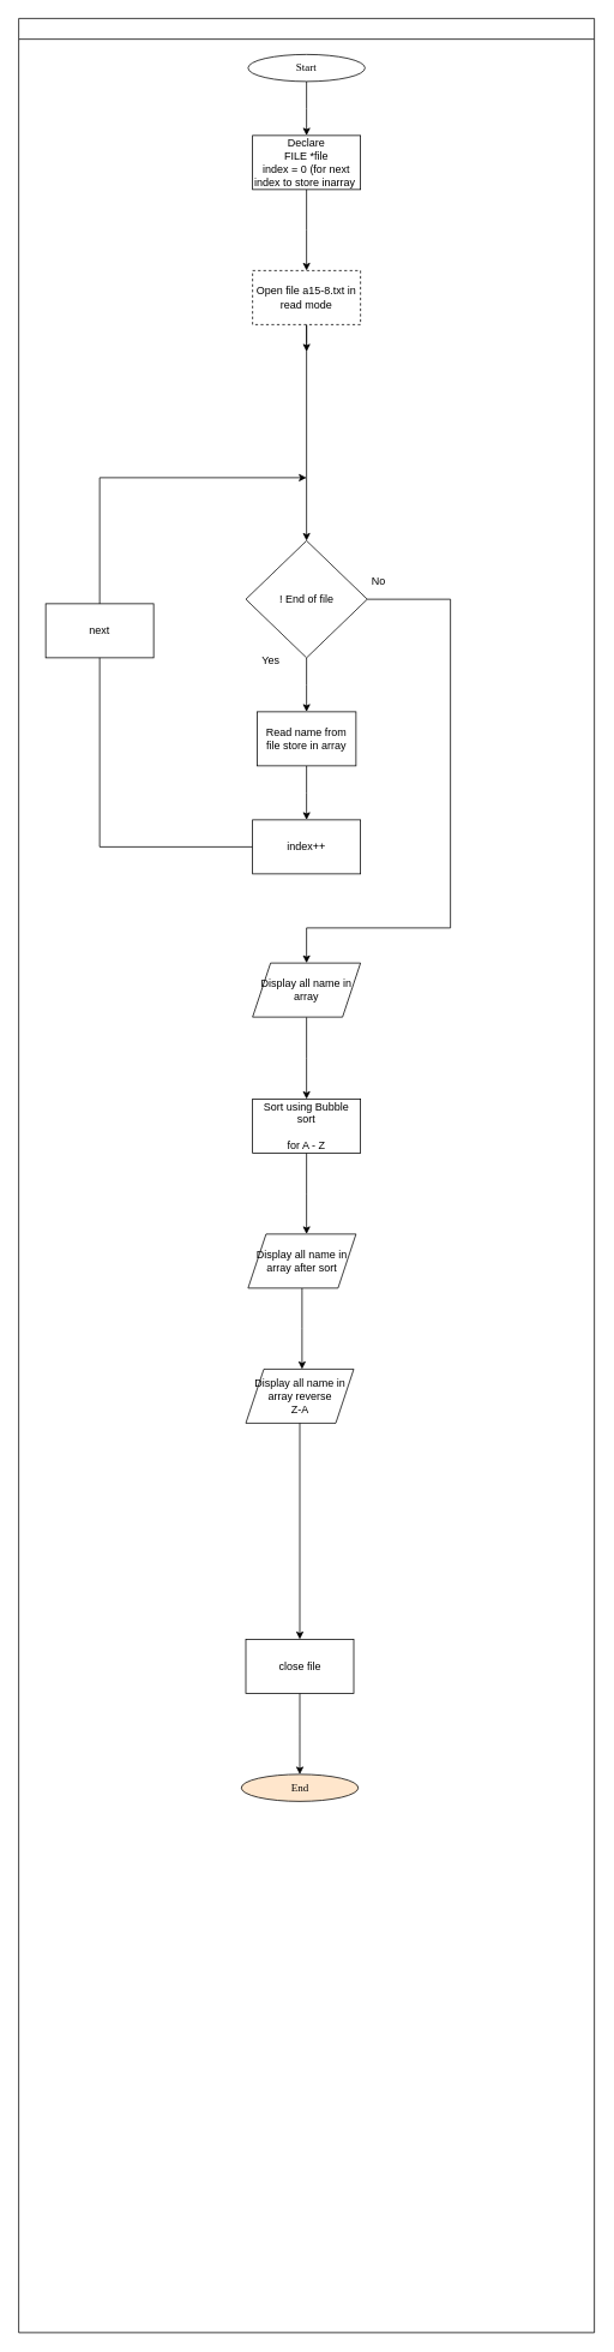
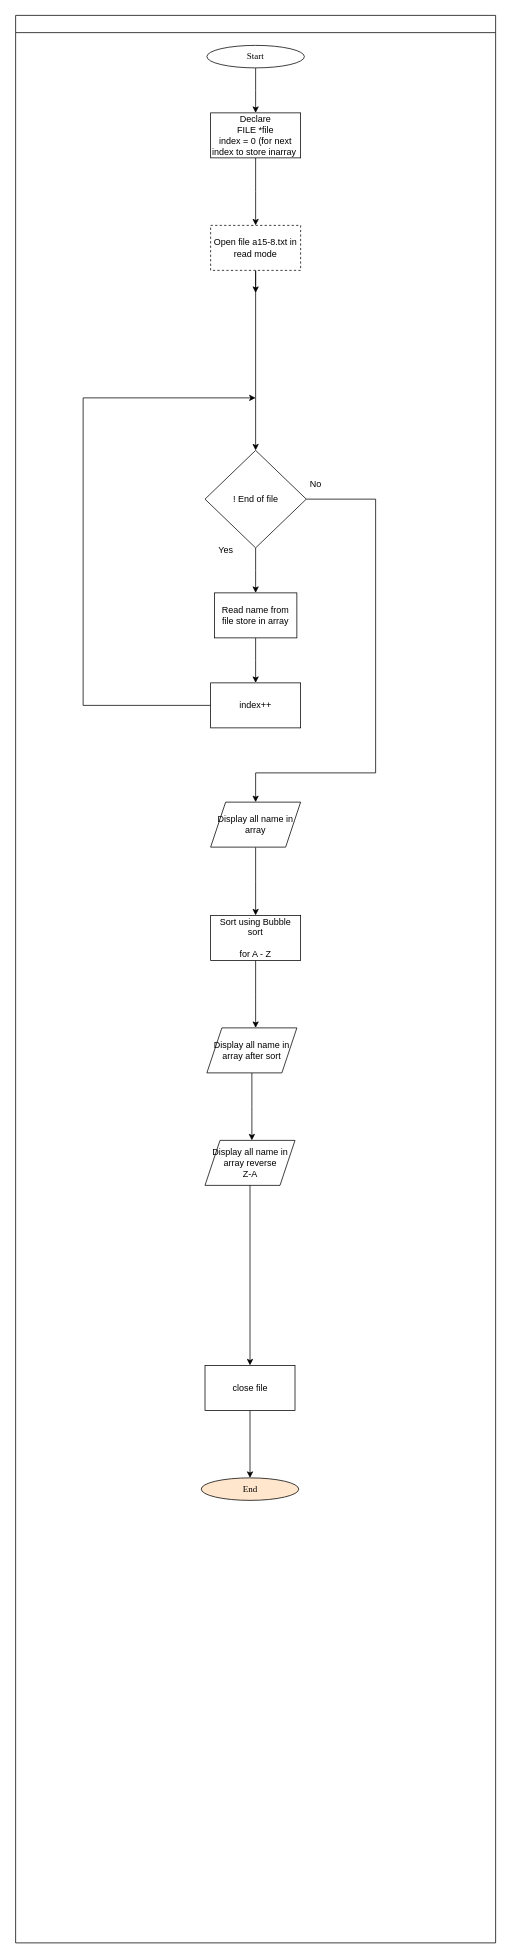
  <mxCell id="0" />
  <mxCell id="1" parent="0" />
  <mxCell id="2" value="" style="swimlane;fontFamily=Sarabun;fontSource=https%3A%2F%2Ffonts.googleapis.com%2Fcss%3Ffamily%3DSarabun;" parent="1" vertex="1"><mxGeometry x="20" y="20" width="640" height="2570" as="geometry" /></mxCell>
  <mxCell id="3" style="edgeStyle=orthogonalEdgeStyle;rounded=0;orthogonalLoop=1;jettySize=auto;html=1;" parent="2" source="4" edge="1"><mxGeometry relative="1" as="geometry"><mxPoint x="320" y="130" as="targetPoint" /></mxGeometry></mxCell>
  <mxCell id="4" value="&lt;font data-font-src=&quot;https://fonts.googleapis.com/css?family=Sarabun&quot; face=&quot;Sarabun&quot;&gt;Start&lt;/font&gt;" style="ellipse;whiteSpace=wrap;html=1;" parent="2" vertex="1"><mxGeometry x="255" y="40" width="130" height="30" as="geometry" /></mxCell>
  <mxCell id="5" style="edgeStyle=orthogonalEdgeStyle;rounded=0;orthogonalLoop=1;jettySize=auto;html=1;" parent="2" source="6" edge="1"><mxGeometry relative="1" as="geometry"><mxPoint x="320" y="280" as="targetPoint" /></mxGeometry></mxCell>
  <mxCell id="6" value="Declare&lt;br&gt;FILE *file&lt;div&gt;index = 0 (for next index to store inarray&amp;nbsp;&lt;/div&gt;" style="rounded=0;whiteSpace=wrap;html=1;" parent="2" vertex="1"><mxGeometry x="260" y="130" width="120" height="60" as="geometry" /></mxCell>
  <mxCell id="7" style="edgeStyle=orthogonalEdgeStyle;rounded=0;orthogonalLoop=1;jettySize=auto;html=1;entryX=0.5;entryY=0;entryDx=0;entryDy=0;" parent="2" source="9" edge="1"><mxGeometry relative="1" as="geometry"><mxPoint x="320" y="370" as="targetPoint" /></mxGeometry></mxCell>
  <mxCell id="8" style="edgeStyle=orthogonalEdgeStyle;rounded=0;orthogonalLoop=1;jettySize=auto;html=1;entryX=0.5;entryY=0;entryDx=0;entryDy=0;" edge="1" parent="2" source="9" target="12"><mxGeometry relative="1" as="geometry" /></mxCell>
  <mxCell id="9" value="Open file&amp;nbsp;a15-8.txt in read mode" style="rounded=0;whiteSpace=wrap;html=1;dashed=1;" parent="2" vertex="1"><mxGeometry x="260" y="280" width="120" height="60" as="geometry" /></mxCell>
  <mxCell id="10" style="edgeStyle=orthogonalEdgeStyle;rounded=0;orthogonalLoop=1;jettySize=auto;html=1;" parent="2" source="12" edge="1"><mxGeometry relative="1" as="geometry"><mxPoint x="320" y="770" as="targetPoint" /></mxGeometry></mxCell>
  <mxCell id="11" style="edgeStyle=orthogonalEdgeStyle;rounded=0;orthogonalLoop=1;jettySize=auto;html=1;" edge="1" parent="2" source="12" target="20"><mxGeometry relative="1" as="geometry"><Array as="points"><mxPoint x="480" y="645" /><mxPoint x="480" y="1010" /><mxPoint x="320" y="1010" /></Array></mxGeometry></mxCell>
  <mxCell id="12" value="! End of file" style="rhombus;whiteSpace=wrap;html=1;" parent="2" vertex="1"><mxGeometry x="252.5" y="580" width="135" height="130" as="geometry" /></mxCell>
  <mxCell id="13" value="Yes" style="text;html=1;align=center;verticalAlign=middle;resizable=0;points=[];autosize=1;strokeColor=none;fillColor=none;" parent="2" vertex="1"><mxGeometry x="260" y="698" width="40" height="30" as="geometry" /></mxCell>
  <mxCell id="14" value="No" style="text;html=1;align=center;verticalAlign=middle;resizable=0;points=[];autosize=1;strokeColor=none;fillColor=none;" parent="2" vertex="1"><mxGeometry x="380" y="610" width="40" height="30" as="geometry" /></mxCell>
  <mxCell id="15" style="edgeStyle=orthogonalEdgeStyle;rounded=0;orthogonalLoop=1;jettySize=auto;html=1;" edge="1" parent="2" source="16"><mxGeometry relative="1" as="geometry"><mxPoint x="320" y="890" as="targetPoint" /></mxGeometry></mxCell>
  <mxCell id="16" value="Read name from file store in array" style="rounded=0;whiteSpace=wrap;html=1;" vertex="1" parent="2"><mxGeometry x="265" y="770" width="110" height="60" as="geometry" /></mxCell>
  <mxCell id="17" style="edgeStyle=orthogonalEdgeStyle;rounded=0;orthogonalLoop=1;jettySize=auto;html=1;" edge="1" parent="2" source="18"><mxGeometry relative="1" as="geometry"><mxPoint x="320" y="510" as="targetPoint" /><Array as="points"><mxPoint x="90" y="920" /><mxPoint x="90" y="510" /></Array></mxGeometry></mxCell>
  <mxCell id="18" value="index++" style="rounded=0;whiteSpace=wrap;html=1;" vertex="1" parent="2"><mxGeometry x="260" y="890" width="120" height="60" as="geometry" /></mxCell>
  <mxCell id="19" style="edgeStyle=orthogonalEdgeStyle;rounded=0;orthogonalLoop=1;jettySize=auto;html=1;" edge="1" parent="2" source="20"><mxGeometry relative="1" as="geometry"><mxPoint x="320" y="1200" as="targetPoint" /></mxGeometry></mxCell>
  <mxCell id="20" value="Display all name in array" style="shape=parallelogram;perimeter=parallelogramPerimeter;whiteSpace=wrap;html=1;fixedSize=1;" vertex="1" parent="2"><mxGeometry x="260" y="1049" width="120" height="60" as="geometry" /></mxCell>
  <mxCell id="21" style="edgeStyle=orthogonalEdgeStyle;rounded=0;orthogonalLoop=1;jettySize=auto;html=1;" edge="1" parent="2" source="22"><mxGeometry relative="1" as="geometry"><mxPoint x="320" y="1350" as="targetPoint" /></mxGeometry></mxCell>
  <mxCell id="22" value="Sort using Bubble sort&lt;div&gt;&lt;br&gt;&lt;/div&gt;&lt;div&gt;for A - Z&lt;/div&gt;" style="rounded=0;whiteSpace=wrap;html=1;" vertex="1" parent="2"><mxGeometry x="260" y="1200" width="120" height="60" as="geometry" /></mxCell>
  <mxCell id="23" style="edgeStyle=orthogonalEdgeStyle;rounded=0;orthogonalLoop=1;jettySize=auto;html=1;" edge="1" parent="2" source="24"><mxGeometry relative="1" as="geometry"><mxPoint x="315" y="1500" as="targetPoint" /></mxGeometry></mxCell>
  <mxCell id="24" value="Display all name in array after sort" style="shape=parallelogram;perimeter=parallelogramPerimeter;whiteSpace=wrap;html=1;fixedSize=1;" vertex="1" parent="2"><mxGeometry x="255" y="1350" width="120" height="60" as="geometry" /></mxCell>
  <mxCell id="25" value="Display all name in array reverse&lt;div&gt;Z-A&lt;/div&gt;" style="shape=parallelogram;perimeter=parallelogramPerimeter;whiteSpace=wrap;html=1;fixedSize=1;" vertex="1" parent="2"><mxGeometry x="252.5" y="1500" width="120" height="60" as="geometry" /></mxCell>
- <mxCell id="26" value="next" style="rounded=0;whiteSpace=wrap;html=1;" vertex="1" parent="2"><mxGeometry x="30" y="650" width="120" height="60" as="geometry" /></mxCell>
  <mxCell id="27" style="edgeStyle=orthogonalEdgeStyle;rounded=0;orthogonalLoop=1;jettySize=auto;html=1;" parent="1" source="28" edge="1"><mxGeometry relative="1" as="geometry"><mxPoint x="332.5" y="1970" as="targetPoint" /></mxGeometry></mxCell>
  <mxCell id="28" value="close file" style="rounded=0;whiteSpace=wrap;html=1;" parent="1" vertex="1"><mxGeometry x="272.5" y="1820" width="120" height="60" as="geometry" /></mxCell>
  <mxCell id="29" value="&lt;font data-font-src=&quot;https://fonts.googleapis.com/css?family=Sarabun&quot; face=&quot;Sarabun&quot;&gt;End&lt;/font&gt;" style="ellipse;whiteSpace=wrap;html=1;fillColor=#ffe6cc;" parent="1" vertex="1"><mxGeometry x="267.5" y="1970" width="130" height="30" as="geometry" /></mxCell>
  <mxCell id="30" style="edgeStyle=orthogonalEdgeStyle;rounded=0;orthogonalLoop=1;jettySize=auto;html=1;" edge="1" parent="1" source="25" target="28"><mxGeometry relative="1" as="geometry" /></mxCell>
